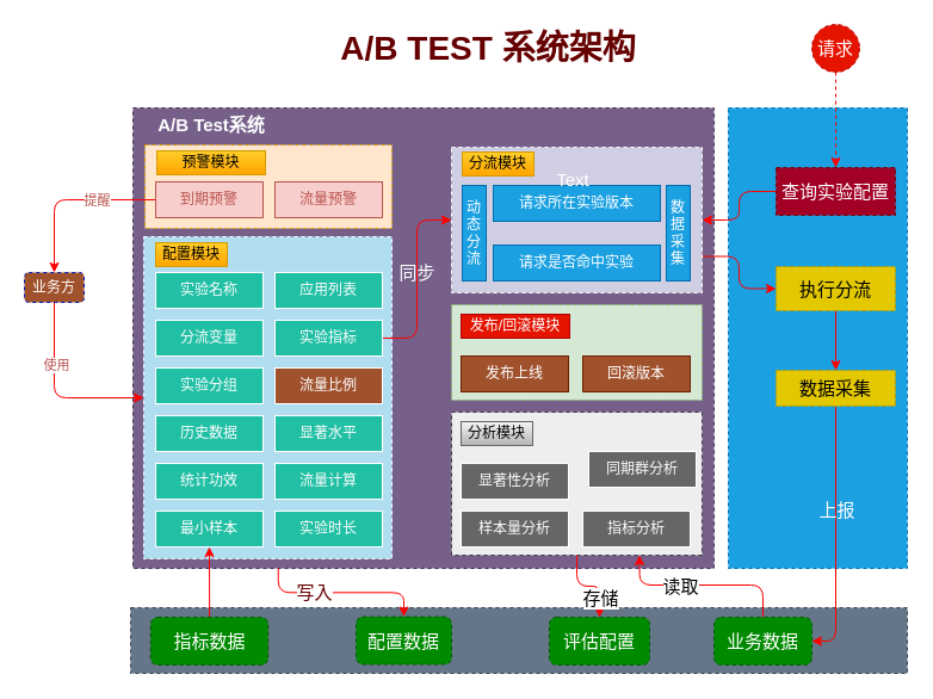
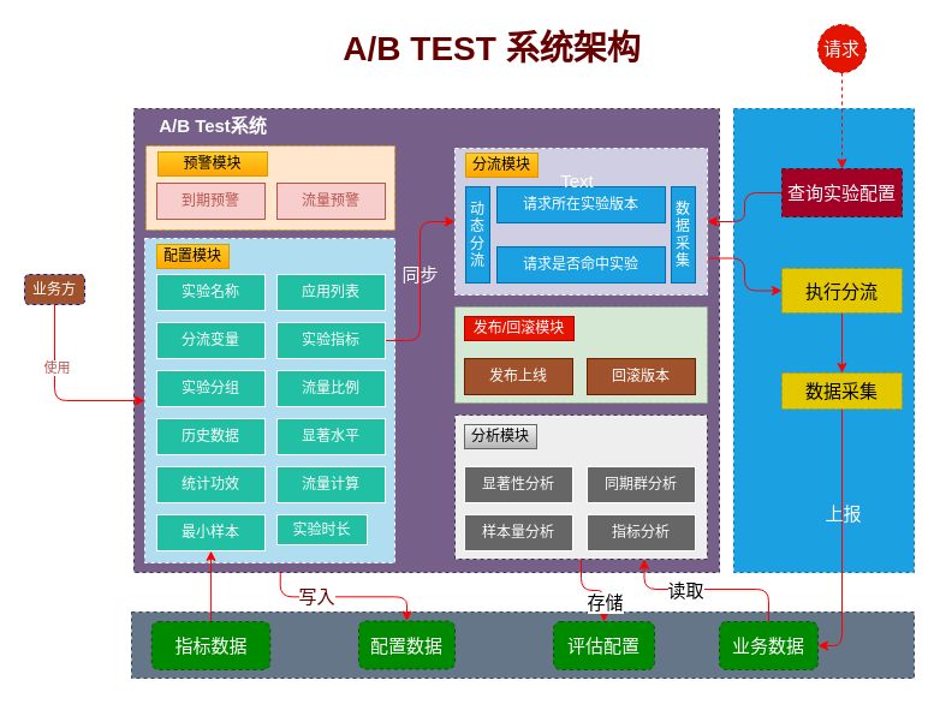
  <mxCell id="0" />
  <mxCell id="1" parent="0" />
  <mxCell id="2" value="" style="rounded=0;whiteSpace=wrap;html=1;dashed=1;sketch=0;strokeColor=#006EAF;fillColor=#1ba1e2;fontColor=#ffffff;" vertex="1" parent="1"><mxGeometry x="610" y="90" width="150" height="386" as="geometry" /></mxCell>
  <mxCell id="3" value="" style="rounded=0;whiteSpace=wrap;html=1;dashed=1;sketch=0;strokeColor=#432D57;fillColor=#76608a;fontColor=#ffffff;" vertex="1" parent="1"><mxGeometry x="111" y="90" width="487" height="386" as="geometry" /></mxCell>
  <mxCell id="4" style="edgeStyle=orthogonalEdgeStyle;curved=0;rounded=1;sketch=0;orthogonalLoop=1;jettySize=auto;html=1;exitX=1;exitY=0.75;exitDx=0;exitDy=0;fontSize=15;fontColor=#FDFDFD;strokeColor=#FF0000;fillColor=#21C0A5;" edge="1" parent="1" source="5" target="58"><mxGeometry relative="1" as="geometry" /></mxCell>
  <mxCell id="5" value="" style="rounded=0;whiteSpace=wrap;html=1;dashed=1;sketch=0;fillColor=#d0cee2;strokeColor=#FFFFFF;" vertex="1" parent="1"><mxGeometry x="378" y="123" width="210" height="122" as="geometry" /></mxCell>
  <mxCell id="6" value="" style="rounded=0;whiteSpace=wrap;html=1;sketch=0;fillColor=#b1ddf0;dashed=1;strokeColor=#FFFFFF;" vertex="1" parent="1"><mxGeometry x="120" y="198" width="208" height="270" as="geometry" /></mxCell>
  <mxCell id="7" value="实验名称" style="rounded=0;whiteSpace=wrap;html=1;fillColor=#21C0A5;fontColor=#FDFDFD;strokeColor=#FFFFFF;" vertex="1" parent="1"><mxGeometry x="130" y="228" width="90" height="30" as="geometry" /></mxCell>
- <mxCell id="8" value="实验时长" style="rounded=0;whiteSpace=wrap;html=1;fillColor=#21C0A5;fontColor=#FDFDFD;strokeColor=#FFFFFF;" vertex="1" parent="1"><mxGeometry x="230" y="428" width="90" height="30" as="geometry" /></mxCell>
+ <mxCell id="8" value="实验时长" style="rounded=0;whiteSpace=wrap;html=1;fillColor=#21C0A5;fontColor=#FDFDFD;strokeColor=#FFFFFF;" vertex="1" parent="1"><mxGeometry x="230" y="428" width="75" height="25" as="geometry" /></mxCell>
  <mxCell id="9" value="应用列表" style="rounded=0;whiteSpace=wrap;html=1;fillColor=#21C0A5;fontColor=#FDFDFD;strokeColor=#FFFFFF;" vertex="1" parent="1"><mxGeometry x="230" y="228" width="90" height="30" as="geometry" /></mxCell>
  <mxCell id="10" value="分流变量" style="rounded=0;whiteSpace=wrap;html=1;fillColor=#21C0A5;fontColor=#FDFDFD;strokeColor=#FFFFFF;" vertex="1" parent="1"><mxGeometry x="130" y="268" width="90" height="30" as="geometry" /></mxCell>
  <mxCell id="11" style="edgeStyle=orthogonalEdgeStyle;curved=0;rounded=1;sketch=0;orthogonalLoop=1;jettySize=auto;html=1;entryX=0;entryY=0.5;entryDx=0;entryDy=0;fontSize=15;fontColor=#FDFDFD;strokeColor=#FF0000;fillColor=#21C0A5;" edge="1" parent="1" source="13" target="5"><mxGeometry relative="1" as="geometry" /></mxCell>
  <mxCell id="12" value="同步" style="edgeLabel;html=1;align=center;verticalAlign=middle;resizable=0;points=[];fontSize=15;fontColor=#FDFDFD;labelBackgroundColor=none;" vertex="1" connectable="0" parent="11"><mxGeometry x="0.083" y="1" relative="1" as="geometry"><mxPoint as="offset" /></mxGeometry></mxCell>
  <mxCell id="13" value="实验指标" style="rounded=0;whiteSpace=wrap;html=1;fillColor=#21C0A5;fontColor=#FDFDFD;strokeColor=#FFFFFF;" vertex="1" parent="1"><mxGeometry x="230" y="268" width="90" height="30" as="geometry" /></mxCell>
  <mxCell id="14" value="流量计算" style="rounded=0;whiteSpace=wrap;html=1;fillColor=#21C0A5;fontColor=#FDFDFD;strokeColor=#FFFFFF;" vertex="1" parent="1"><mxGeometry x="230" y="388" width="90" height="30" as="geometry" /></mxCell>
- <mxCell id="15" value="流量比例" style="rounded=0;whiteSpace=wrap;html=1;fillColor=#a0522d;fontColor=#FDFDFD;strokeColor=#FFFFFF;" vertex="1" parent="1"><mxGeometry x="230" y="308" width="90" height="30" as="geometry" /></mxCell>
+ <mxCell id="15" value="流量比例" style="rounded=0;whiteSpace=wrap;html=1;fillColor=#21C0A5;fontColor=#FDFDFD;strokeColor=#FFFFFF;" vertex="1" parent="1"><mxGeometry x="230" y="308" width="90" height="30" as="geometry" /></mxCell>
  <mxCell id="16" value="实验分组" style="rounded=0;whiteSpace=wrap;html=1;fillColor=#21C0A5;fontColor=#FDFDFD;strokeColor=#FFFFFF;" vertex="1" parent="1"><mxGeometry x="130" y="308" width="90" height="30" as="geometry" /></mxCell>
  <mxCell id="17" value="最小样本" style="rounded=0;whiteSpace=wrap;html=1;fillColor=#21C0A5;fontColor=#FDFDFD;strokeColor=#FFFFFF;" vertex="1" parent="1"><mxGeometry x="130" y="428" width="90" height="30" as="geometry" /></mxCell>
  <mxCell id="18" value="历史数据" style="rounded=0;whiteSpace=wrap;html=1;fillColor=#21C0A5;fontColor=#FDFDFD;strokeColor=#FFFFFF;" vertex="1" parent="1"><mxGeometry x="130" y="348" width="90" height="30" as="geometry" /></mxCell>
  <mxCell id="19" value="显著水平" style="rounded=0;whiteSpace=wrap;html=1;fillColor=#21C0A5;fontColor=#FDFDFD;strokeColor=#FFFFFF;" vertex="1" parent="1"><mxGeometry x="230" y="348" width="90" height="30" as="geometry" /></mxCell>
  <mxCell id="20" value="统计功效" style="rounded=0;whiteSpace=wrap;html=1;fillColor=#21C0A5;fontColor=#FDFDFD;strokeColor=#FFFFFF;" vertex="1" parent="1"><mxGeometry x="130" y="388" width="90" height="30" as="geometry" /></mxCell>
  <mxCell id="21" value="配置模块" style="text;html=1;fillColor=#ffcd28;align=center;verticalAlign=middle;whiteSpace=wrap;rounded=0;strokeColor=#d79b00;gradientColor=#ffa500;" vertex="1" parent="1"><mxGeometry x="130" y="203" width="60" height="20" as="geometry" /></mxCell>
  <mxCell id="22" value="请求所在实验版本" style="rounded=0;whiteSpace=wrap;html=1;fillColor=#1ba1e2;strokeColor=#006EAF;fontColor=#ffffff;" vertex="1" parent="1"><mxGeometry x="413" y="155" width="140" height="30" as="geometry" /></mxCell>
  <mxCell id="23" value="请求是否命中实验" style="rounded=0;whiteSpace=wrap;html=1;fillColor=#1ba1e2;strokeColor=#006EAF;fontColor=#ffffff;" vertex="1" parent="1"><mxGeometry x="413" y="205" width="140" height="30" as="geometry" /></mxCell>
  <mxCell id="24" value="动态分流" style="rounded=0;whiteSpace=wrap;html=1;fillColor=#1ba1e2;strokeColor=#006EAF;fontColor=#ffffff;" vertex="1" parent="1"><mxGeometry x="387" y="155" width="20" height="80" as="geometry" /></mxCell>
  <mxCell id="25" value="数据采集" style="rounded=0;whiteSpace=wrap;html=1;fillColor=#1ba1e2;strokeColor=#006EAF;fontColor=#ffffff;" vertex="1" parent="1"><mxGeometry x="558" y="155" width="20" height="80" as="geometry" /></mxCell>
  <mxCell id="26" value="分流模块" style="text;html=1;fillColor=#ffcd28;align=center;verticalAlign=middle;whiteSpace=wrap;rounded=0;strokeColor=#d79b00;gradientColor=#ffa500;" vertex="1" parent="1"><mxGeometry x="387" y="127" width="60" height="20" as="geometry" /></mxCell>
  <mxCell id="27" value="" style="rounded=0;whiteSpace=wrap;html=1;dashed=1;sketch=0;strokeColor=#36393d;fillColor=#eeeeee;" vertex="1" parent="1"><mxGeometry x="378" y="345" width="210" height="120" as="geometry" /></mxCell>
  <mxCell id="28" value="分析模块" style="text;html=1;fillColor=#f5f5f5;align=center;verticalAlign=middle;whiteSpace=wrap;rounded=0;strokeColor=#666666;gradientColor=#b3b3b3;" vertex="1" parent="1"><mxGeometry x="386" y="353" width="60" height="20" as="geometry" /></mxCell>
  <mxCell id="29" value="显著性分析" style="rounded=0;whiteSpace=wrap;html=1;fontColor=#FDFDFD;strokeColor=#FFFFFF;fillColor=#666666;" vertex="1" parent="1"><mxGeometry x="386" y="388" width="90" height="30" as="geometry" /></mxCell>
- <mxCell id="30" value="同期群分析" style="rounded=0;whiteSpace=wrap;html=1;fontColor=#FDFDFD;strokeColor=#FFFFFF;fillColor=#666666;" vertex="1" parent="1"><mxGeometry x="493" y="378" width="90" height="30" as="geometry" /></mxCell>
+ <mxCell id="30" value="同期群分析" style="rounded=0;whiteSpace=wrap;html=1;fontColor=#FDFDFD;strokeColor=#FFFFFF;fillColor=#666666;" vertex="1" parent="1"><mxGeometry x="488" y="388" width="90" height="30" as="geometry" /></mxCell>
  <mxCell id="31" value="样本量分析" style="rounded=0;whiteSpace=wrap;html=1;fontColor=#FDFDFD;strokeColor=#FFFFFF;fillColor=#666666;" vertex="1" parent="1"><mxGeometry x="386" y="428" width="90" height="30" as="geometry" /></mxCell>
  <mxCell id="32" value="指标分析" style="rounded=0;whiteSpace=wrap;html=1;fontColor=#FDFDFD;strokeColor=#FFFFFF;fillColor=#666666;" vertex="1" parent="1"><mxGeometry x="488" y="428" width="90" height="30" as="geometry" /></mxCell>
  <mxCell id="33" value="" style="rounded=0;whiteSpace=wrap;html=1;dashed=1;sketch=0;strokeColor=#82b366;fillColor=#d5e8d4;" vertex="1" parent="1"><mxGeometry x="378" y="255" width="210" height="80" as="geometry" /></mxCell>
  <mxCell id="34" value="发布/回滚模块" style="text;html=1;fillColor=#e51400;align=center;verticalAlign=middle;whiteSpace=wrap;rounded=0;strokeColor=#B20000;fontColor=#ffffff;" vertex="1" parent="1"><mxGeometry x="386" y="263" width="91" height="20" as="geometry" /></mxCell>
  <mxCell id="35" value="发布上线" style="rounded=0;whiteSpace=wrap;html=1;fontColor=#ffffff;strokeColor=#6D1F00;fillColor=#a0522d;" vertex="1" parent="1"><mxGeometry x="386" y="298" width="90" height="30" as="geometry" /></mxCell>
  <mxCell id="36" value="回滚版本" style="rounded=0;whiteSpace=wrap;html=1;fontColor=#ffffff;strokeColor=#6D1F00;fillColor=#a0522d;" vertex="1" parent="1"><mxGeometry x="488" y="298" width="90" height="30" as="geometry" /></mxCell>
  <mxCell id="37" value="" style="rounded=0;whiteSpace=wrap;html=1;dashed=1;sketch=0;strokeColor=#d79b00;fillColor=#ffe6cc;" vertex="1" parent="1"><mxGeometry x="121" y="121" width="207" height="70" as="geometry" /></mxCell>
  <mxCell id="38" value="预警模块" style="text;html=1;fillColor=#ffcd28;align=center;verticalAlign=middle;whiteSpace=wrap;rounded=0;strokeColor=#d79b00;gradientColor=#ffa500;" vertex="1" parent="1"><mxGeometry x="131" y="126" width="91" height="20" as="geometry" /></mxCell>
- <mxCell id="39" style="edgeStyle=orthogonalEdgeStyle;curved=0;rounded=1;sketch=0;orthogonalLoop=1;jettySize=auto;html=1;entryX=0.5;entryY=0;entryDx=0;entryDy=0;fontColor=#B85450;strokeColor=#FF0000;" edge="1" parent="1" source="41" target="46"><mxGeometry relative="1" as="geometry" /></mxCell>
- <mxCell id="40" value="提醒" style="edgeLabel;html=1;align=center;verticalAlign=middle;resizable=0;points=[];fontColor=#B85450;" vertex="1" connectable="0" parent="39"><mxGeometry x="-0.315" relative="1" as="geometry"><mxPoint as="offset" /></mxGeometry></mxCell>
  <mxCell id="41" value="到期预警" style="rounded=0;whiteSpace=wrap;html=1;fillColor=#f8cecc;strokeColor=#b85450;fontColor=#B85450;" vertex="1" parent="1"><mxGeometry x="130" y="152" width="90" height="30" as="geometry" /></mxCell>
  <mxCell id="42" value="流量预警" style="rounded=0;whiteSpace=wrap;html=1;fillColor=#f8cecc;strokeColor=#b85450;fontColor=#B85450;" vertex="1" parent="1"><mxGeometry x="230" y="152" width="90" height="30" as="geometry" /></mxCell>
  <mxCell id="43" value="" style="rounded=0;whiteSpace=wrap;html=1;dashed=1;sketch=0;fontColor=#ffffff;strokeColor=#314354;fillColor=#647687;" vertex="1" parent="1"><mxGeometry x="109" y="509" width="651" height="55" as="geometry" /></mxCell>
  <mxCell id="44" style="edgeStyle=orthogonalEdgeStyle;curved=0;rounded=1;sketch=0;orthogonalLoop=1;jettySize=auto;html=1;fontColor=#B85450;exitX=0.5;exitY=1;exitDx=0;exitDy=0;strokeColor=#FF0000;" edge="1" parent="1" source="46" target="6"><mxGeometry relative="1" as="geometry" /></mxCell>
  <mxCell id="45" value="使用" style="edgeLabel;html=1;align=center;verticalAlign=middle;resizable=0;points=[];fontColor=#B85450;" vertex="1" connectable="0" parent="44"><mxGeometry x="-0.329" y="1" relative="1" as="geometry"><mxPoint as="offset" /></mxGeometry></mxCell>
  <mxCell id="46" value="业务方" style="rounded=1;whiteSpace=wrap;html=1;dashed=1;sketch=0;strokeColor=#001DBC;fillColor=#a0522d;fontColor=#ffffff;" vertex="1" parent="1"><mxGeometry x="20" y="228" width="50" height="25" as="geometry" /></mxCell>
  <mxCell id="47" value="A/B Test系统" style="text;html=1;strokeColor=none;fillColor=none;align=center;verticalAlign=middle;whiteSpace=wrap;rounded=0;dashed=1;sketch=0;fontColor=#FDFDFD;fontStyle=1;fontSize=15;" vertex="1" parent="1"><mxGeometry x="121.5" y="94" width="110" height="20" as="geometry" /></mxCell>
  <mxCell id="48" style="edgeStyle=orthogonalEdgeStyle;curved=0;rounded=1;sketch=0;orthogonalLoop=1;jettySize=auto;html=1;entryX=0.5;entryY=1;entryDx=0;entryDy=0;fontSize=15;fontColor=#FDFDFD;strokeColor=#FF0000;fillColor=#21C0A5;" edge="1" parent="1" source="49" target="17"><mxGeometry relative="1" as="geometry" /></mxCell>
  <mxCell id="49" value="指标数据" style="rounded=1;whiteSpace=wrap;html=1;dashed=1;sketch=0;fontSize=15;strokeColor=#005700;fillColor=#008a00;fontColor=#ffffff;" vertex="1" parent="1"><mxGeometry x="125.75" y="517" width="98.5" height="40" as="geometry" /></mxCell>
  <mxCell id="50" value="配置数据" style="rounded=1;whiteSpace=wrap;html=1;dashed=1;sketch=0;fontSize=15;strokeColor=#005700;fillColor=#008a00;fontColor=#ffffff;" vertex="1" parent="1"><mxGeometry x="298" y="516.5" width="80" height="40" as="geometry" /></mxCell>
  <mxCell id="51" value="评估配置" style="rounded=1;whiteSpace=wrap;html=1;dashed=1;sketch=0;fontSize=15;strokeColor=#005700;fillColor=#008a00;fontColor=#ffffff;" vertex="1" parent="1"><mxGeometry x="460" y="517" width="84" height="40" as="geometry" /></mxCell>
  <mxCell id="52" style="edgeStyle=orthogonalEdgeStyle;curved=0;rounded=1;sketch=0;orthogonalLoop=1;jettySize=auto;html=1;entryX=0.75;entryY=1;entryDx=0;entryDy=0;fontSize=15;fontColor=#FDFDFD;strokeColor=#FF0000;fillColor=#21C0A5;" edge="1" parent="1" source="54" target="27"><mxGeometry relative="1" as="geometry"><Array as="points"><mxPoint x="639" y="490" /><mxPoint x="536" y="490" /></Array></mxGeometry></mxCell>
  <mxCell id="53" value="&lt;font color=&quot;#000000&quot;&gt;读取&lt;/font&gt;" style="edgeLabel;html=1;align=center;verticalAlign=middle;resizable=0;points=[];fontSize=15;fontColor=#FDFDFD;" vertex="1" connectable="0" parent="52"><mxGeometry x="0.254" relative="1" as="geometry"><mxPoint as="offset" /></mxGeometry></mxCell>
  <mxCell id="54" value="业务数据" style="rounded=1;whiteSpace=wrap;html=1;dashed=1;sketch=0;fontSize=15;strokeColor=#005700;fillColor=#008a00;fontColor=#ffffff;" vertex="1" parent="1"><mxGeometry x="598" y="517" width="82" height="40" as="geometry" /></mxCell>
  <mxCell id="55" style="edgeStyle=orthogonalEdgeStyle;curved=0;rounded=1;sketch=0;orthogonalLoop=1;jettySize=auto;html=1;exitX=0;exitY=0.5;exitDx=0;exitDy=0;entryX=1;entryY=0.5;entryDx=0;entryDy=0;fontSize=15;fontColor=#FDFDFD;strokeColor=#FF0000;fillColor=#21C0A5;" edge="1" parent="1" source="56" target="5"><mxGeometry relative="1" as="geometry" /></mxCell>
  <mxCell id="56" value="查询实验配置" style="rounded=0;whiteSpace=wrap;html=1;dashed=1;sketch=0;fontSize=15;fontColor=#ffffff;strokeColor=#6F0000;fillColor=#a20025;" vertex="1" parent="1"><mxGeometry x="650" y="140" width="100" height="40" as="geometry" /></mxCell>
  <mxCell id="57" style="edgeStyle=orthogonalEdgeStyle;curved=0;rounded=1;sketch=0;orthogonalLoop=1;jettySize=auto;html=1;fontSize=15;fontColor=#FDFDFD;strokeColor=#FF0000;fillColor=#21C0A5;" edge="1" parent="1" source="58" target="61"><mxGeometry relative="1" as="geometry" /></mxCell>
  <mxCell id="58" value="执行分流" style="rounded=0;whiteSpace=wrap;html=1;dashed=1;sketch=0;fontSize=15;fontColor=#000000;strokeColor=#B09500;fillColor=#e3c800;" vertex="1" parent="1"><mxGeometry x="650" y="223" width="100" height="37" as="geometry" /></mxCell>
  <mxCell id="59" style="edgeStyle=orthogonalEdgeStyle;curved=0;rounded=1;sketch=0;orthogonalLoop=1;jettySize=auto;html=1;entryX=1;entryY=0.5;entryDx=0;entryDy=0;fontSize=15;fontColor=#FDFDFD;strokeColor=#FF0000;fillColor=#21C0A5;exitX=0.5;exitY=1;exitDx=0;exitDy=0;" edge="1" parent="1" source="61" target="54"><mxGeometry relative="1" as="geometry" /></mxCell>
  <mxCell id="60" value="上报" style="edgeLabel;html=1;align=center;verticalAlign=middle;resizable=0;points=[];fontSize=15;fontColor=#FDFDFD;labelBackgroundColor=none;" vertex="1" connectable="0" parent="59"><mxGeometry x="-0.21" relative="1" as="geometry"><mxPoint as="offset" /></mxGeometry></mxCell>
  <mxCell id="61" value="数据采集" style="rounded=0;whiteSpace=wrap;html=1;dashed=1;sketch=0;fontSize=15;fontColor=#000000;strokeColor=#B09500;fillColor=#e3c800;" vertex="1" parent="1"><mxGeometry x="650" y="310" width="100" height="30" as="geometry" /></mxCell>
  <mxCell id="62" style="edgeStyle=orthogonalEdgeStyle;curved=0;rounded=1;sketch=0;orthogonalLoop=1;jettySize=auto;html=1;fontSize=15;fontColor=#FDFDFD;strokeColor=#FF0000;fillColor=#21C0A5;" edge="1" parent="1" source="27" target="51"><mxGeometry relative="1" as="geometry" /></mxCell>
  <mxCell id="63" value="&lt;font color=&quot;#000000&quot;&gt;存储&lt;/font&gt;" style="edgeLabel;html=1;align=center;verticalAlign=middle;resizable=0;points=[];fontSize=15;fontColor=#FDFDFD;" vertex="1" connectable="0" parent="62"><mxGeometry x="-0.458" y="2" relative="1" as="geometry"><mxPoint x="17" y="16" as="offset" /></mxGeometry></mxCell>
  <mxCell id="64" style="edgeStyle=orthogonalEdgeStyle;curved=0;rounded=1;sketch=0;orthogonalLoop=1;jettySize=auto;html=1;exitX=0.25;exitY=1;exitDx=0;exitDy=0;entryX=0.5;entryY=0;entryDx=0;entryDy=0;fontSize=15;fontColor=#FDFDFD;strokeColor=#FF0000;fillColor=#21C0A5;" edge="1" parent="1" source="3" target="50"><mxGeometry relative="1" as="geometry" /></mxCell>
  <mxCell id="65" value="&lt;font color=&quot;#660000&quot;&gt;写入&lt;/font&gt;" style="edgeLabel;html=1;align=center;verticalAlign=middle;resizable=0;points=[];fontSize=15;fontColor=#FDFDFD;" vertex="1" connectable="0" parent="64"><mxGeometry x="-0.328" y="1" relative="1" as="geometry"><mxPoint x="1" as="offset" /></mxGeometry></mxCell>
  <mxCell id="66" style="edgeStyle=orthogonalEdgeStyle;curved=0;rounded=1;sketch=0;orthogonalLoop=1;jettySize=auto;html=1;fontSize=15;fontColor=#FDFDFD;strokeColor=#FF0000;fillColor=#21C0A5;dashed=1;" edge="1" parent="1" source="67" target="56"><mxGeometry relative="1" as="geometry" /></mxCell>
  <mxCell id="67" value="请求" style="ellipse;whiteSpace=wrap;html=1;aspect=fixed;rounded=0;dashed=1;labelBackgroundColor=none;sketch=0;fontSize=15;fontColor=#ffffff;strokeColor=#B20000;fillColor=#e51400;" vertex="1" parent="1"><mxGeometry x="680" y="20" width="40" height="40" as="geometry" /></mxCell>
  <mxCell id="68" value="Text" style="text;html=1;strokeColor=none;fillColor=none;align=center;verticalAlign=middle;whiteSpace=wrap;rounded=0;dashed=1;labelBackgroundColor=none;sketch=0;fontSize=15;fontColor=#FDFDFD;" vertex="1" parent="1"><mxGeometry x="460" y="140" width="40" height="20" as="geometry" /></mxCell>
  <mxCell id="69" value="A/B TEST 系统架构" style="text;html=1;strokeColor=none;align=center;verticalAlign=middle;whiteSpace=wrap;rounded=0;dashed=1;labelBackgroundColor=none;sketch=0;fontSize=28;fontColor=#660000;fontStyle=1" vertex="1" parent="1"><mxGeometry x="274" y="30" width="270" height="20" as="geometry" /></mxCell>
